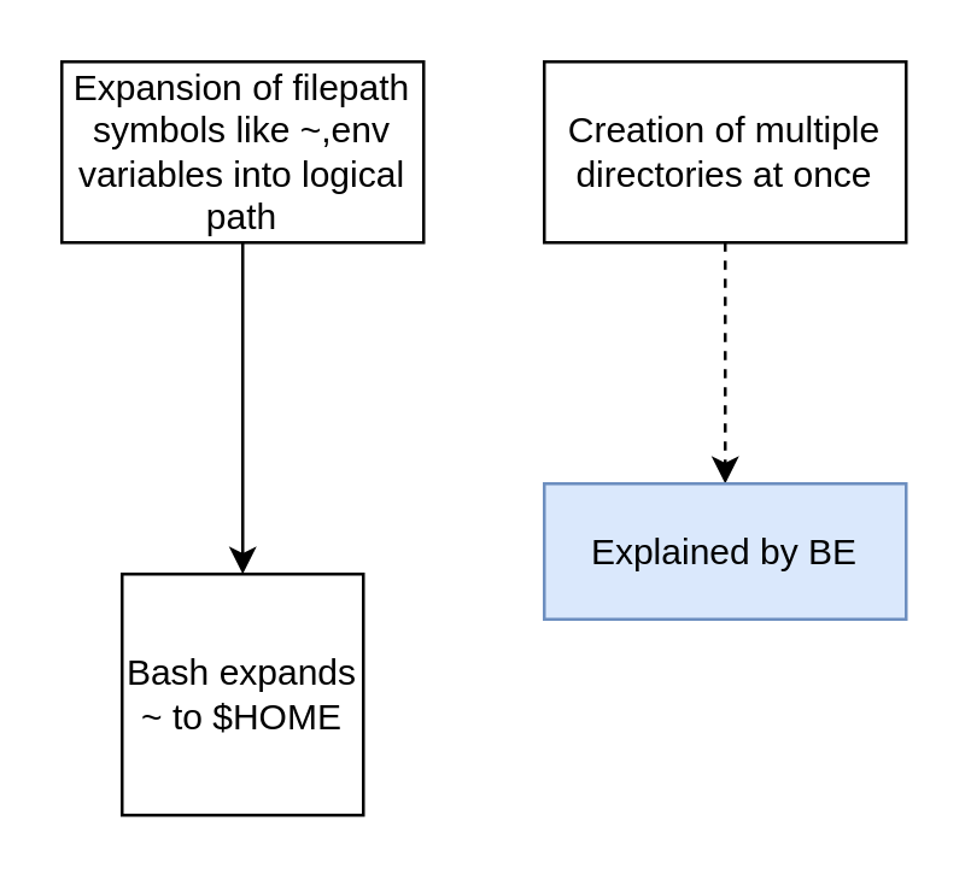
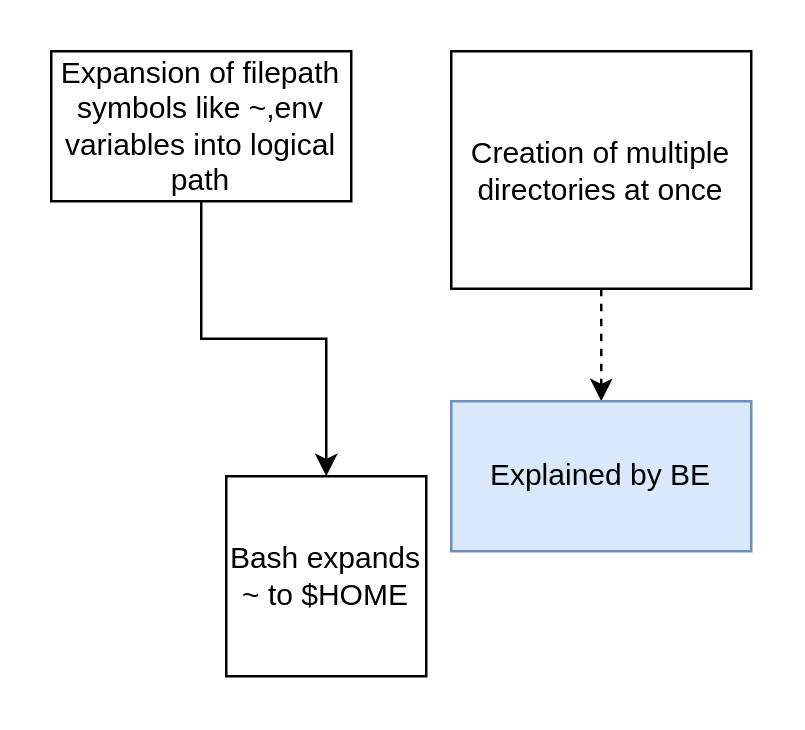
  <mxCell id="0" />
  <mxCell id="1" parent="0" />
- <mxCell id="2" value="Bash expands ~ to $HOME" style="whiteSpace=wrap;html=1;aspect=fixed;" vertex="1" parent="1"><mxGeometry x="40" y="190" width="80" height="80" as="geometry" /></mxCell>
+ <mxCell id="2" value="Bash expands ~ to $HOME" style="whiteSpace=wrap;html=1;aspect=fixed;" vertex="1" parent="1"><mxGeometry x="90" y="190" width="80" height="80" as="geometry" /></mxCell>
  <mxCell id="3" value="" style="edgeStyle=orthogonalEdgeStyle;rounded=0;orthogonalLoop=1;jettySize=auto;html=1;" edge="1" parent="1" source="4" target="2"><mxGeometry relative="1" as="geometry" /></mxCell>
  <mxCell id="4" value="Expansion of filepath symbols like ~,env variables into logical path" style="rounded=0;whiteSpace=wrap;html=1;" vertex="1" parent="1"><mxGeometry x="20" y="20" width="120" height="60" as="geometry" /></mxCell>
  <mxCell id="5" value="" style="edgeStyle=orthogonalEdgeStyle;rounded=0;orthogonalLoop=1;jettySize=auto;html=1;dashed=1;" edge="1" parent="1" source="6" target="7"><mxGeometry relative="1" as="geometry" /></mxCell>
- <mxCell id="6" value="Creation of multiple&lt;div&gt;directories at once&lt;/div&gt;" style="rounded=0;whiteSpace=wrap;html=1;" vertex="1" parent="1"><mxGeometry x="180" y="20" width="120" height="60" as="geometry" /></mxCell>
- <mxCell id="7" value="Explained by BE" style="rounded=0;whiteSpace=wrap;html=1;fillColor=#dae8fc;strokeColor=#6c8ebf;" vertex="1" parent="1"><mxGeometry x="180" y="160" width="120" height="45" as="geometry" /></mxCell>
+ <mxCell id="6" value="Creation of multiple&lt;div&gt;directories at once&lt;/div&gt;" style="rounded=0;whiteSpace=wrap;html=1;" vertex="1" parent="1"><mxGeometry x="180" y="20" width="120" height="95" as="geometry" /></mxCell>
+ <mxCell id="7" value="Explained by BE" style="rounded=0;whiteSpace=wrap;html=1;fillColor=#dae8fc;strokeColor=#6c8ebf;" vertex="1" parent="1"><mxGeometry x="180" y="160" width="120" height="60" as="geometry" /></mxCell>
